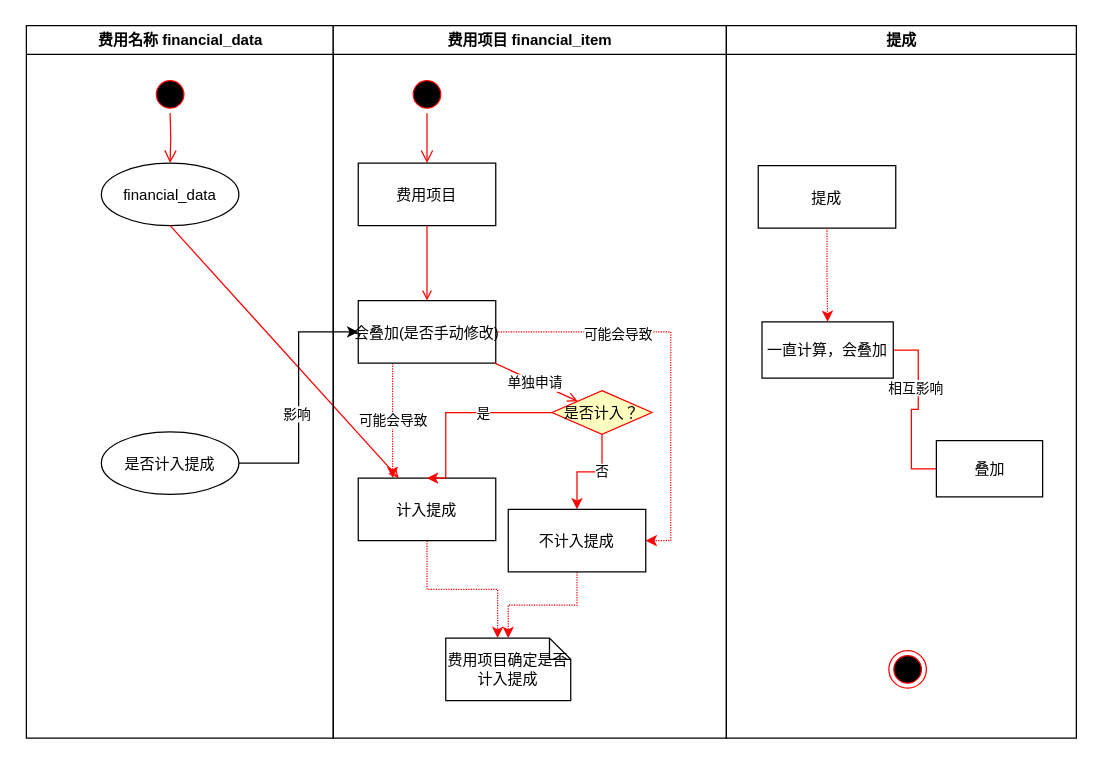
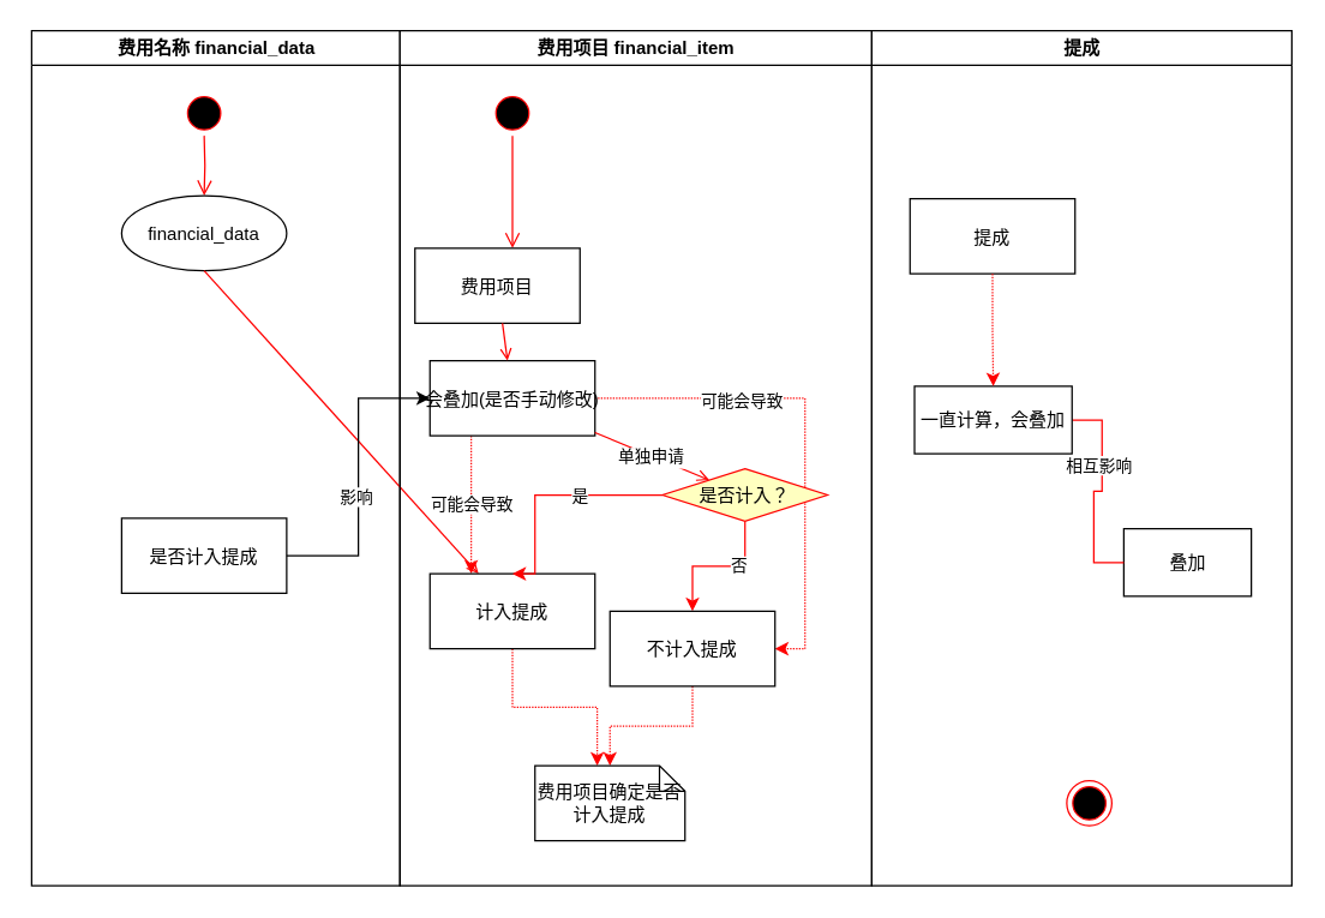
  <mxCell id="0" />
  <mxCell id="1" parent="0" />
  <mxCell id="2" value="费用名称 financial_data" style="swimlane;whiteSpace=wrap" parent="1" vertex="1"><mxGeometry x="20.5" y="20" width="245.5" height="570" as="geometry" /></mxCell>
  <mxCell id="3" value="" style="ellipse;shape=startState;fillColor=#000000;strokeColor=#ff0000;" parent="2" vertex="1"><mxGeometry x="100" y="40" width="30" height="30" as="geometry" /></mxCell>
  <mxCell id="4" value="" style="edgeStyle=elbowEdgeStyle;elbow=horizontal;verticalAlign=bottom;endArrow=open;endSize=8;strokeColor=#FF0000;endFill=1;rounded=0" parent="2" source="3" target="5" edge="1"><mxGeometry x="100" y="40" as="geometry"><mxPoint x="115" y="110" as="targetPoint" /></mxGeometry></mxCell>
  <mxCell id="5" value="financial_data" style="ellipse;" parent="2" vertex="1"><mxGeometry x="60" y="110" width="110" height="50" as="geometry" /></mxCell>
- <mxCell id="6" value="是否计入提成" style="ellipse;" parent="2" vertex="1"><mxGeometry x="60" y="325" width="110" height="50" as="geometry" /></mxCell>
+ <mxCell id="6" value="是否计入提成" style="" parent="2" vertex="1"><mxGeometry x="60" y="325" width="110" height="50" as="geometry" /></mxCell>
  <mxCell id="7" value="" style="endArrow=open;strokeColor=#FF0000;endFill=1;rounded=0;exitX=0.5;exitY=1;exitDx=0;exitDy=0;" parent="2" source="5" target="18" edge="1"><mxGeometry relative="1" as="geometry"><mxPoint x="115" y="270" as="sourcePoint" /></mxGeometry></mxCell>
  <mxCell id="8" value="费用项目 financial_item" style="swimlane;whiteSpace=wrap" parent="1" vertex="1"><mxGeometry x="266" y="20" width="314.5" height="570" as="geometry" /></mxCell>
  <mxCell id="9" value="" style="ellipse;shape=startState;fillColor=#000000;strokeColor=#ff0000;" parent="8" vertex="1"><mxGeometry x="60" y="40" width="30" height="30" as="geometry" /></mxCell>
  <mxCell id="10" value="" style="edgeStyle=elbowEdgeStyle;elbow=horizontal;verticalAlign=bottom;endArrow=open;endSize=8;strokeColor=#FF0000;endFill=1;rounded=0" parent="8" source="9" target="11" edge="1"><mxGeometry x="40" y="20" as="geometry"><mxPoint x="55" y="90" as="targetPoint" /></mxGeometry></mxCell>
- <mxCell id="11" value="费用项目" style="" parent="8" vertex="1"><mxGeometry x="20" y="110" width="110" height="50" as="geometry" /></mxCell>
+ <mxCell id="11" value="费用项目" style="" parent="8" vertex="1"><mxGeometry x="10" y="145" width="110" height="50" as="geometry" /></mxCell>
  <mxCell id="12" value="可能会导致" style="edgeStyle=orthogonalEdgeStyle;rounded=0;orthogonalLoop=1;jettySize=auto;html=1;exitX=0.25;exitY=1;exitDx=0;exitDy=0;entryX=0.25;entryY=0;entryDx=0;entryDy=0;strokeColor=#FF0000;dashed=1;dashPattern=1 1;" parent="8" source="15" target="18" edge="1"><mxGeometry relative="1" as="geometry" /></mxCell>
  <mxCell id="13" style="edgeStyle=orthogonalEdgeStyle;rounded=0;orthogonalLoop=1;jettySize=auto;html=1;exitX=1;exitY=0.5;exitDx=0;exitDy=0;entryX=1;entryY=0.5;entryDx=0;entryDy=0;dashed=1;dashPattern=1 1;strokeColor=#FF0000;" parent="8" source="15" target="25" edge="1"><mxGeometry relative="1" as="geometry" /></mxCell>
  <mxCell id="14" value="可能会导致" style="edgeLabel;html=1;align=center;verticalAlign=middle;resizable=0;points=[];" parent="13" vertex="1" connectable="0"><mxGeometry x="-0.404" y="-1" relative="1" as="geometry"><mxPoint as="offset" /></mxGeometry></mxCell>
  <mxCell id="15" value="会叠加(是否手动修改)" style="" parent="8" vertex="1"><mxGeometry x="20" y="220" width="110" height="50" as="geometry" /></mxCell>
  <mxCell id="16" value="" style="endArrow=open;strokeColor=#FF0000;endFill=1;rounded=0" parent="8" source="11" target="15" edge="1"><mxGeometry relative="1" as="geometry" /></mxCell>
  <mxCell id="17" style="edgeStyle=orthogonalEdgeStyle;rounded=0;orthogonalLoop=1;jettySize=auto;html=1;exitX=0.5;exitY=1;exitDx=0;exitDy=0;entryX=0;entryY=0;entryDx=41.5;entryDy=0;entryPerimeter=0;dashed=1;dashPattern=1 1;strokeColor=#FF0000;" parent="8" source="18" target="26" edge="1"><mxGeometry relative="1" as="geometry" /></mxCell>
  <mxCell id="18" value="计入提成" style="" parent="8" vertex="1"><mxGeometry x="20" y="362" width="110" height="50" as="geometry" /></mxCell>
  <mxCell id="19" value="是" style="edgeStyle=orthogonalEdgeStyle;rounded=0;orthogonalLoop=1;jettySize=auto;html=1;exitX=0;exitY=0.5;exitDx=0;exitDy=0;entryX=0.5;entryY=0;entryDx=0;entryDy=0;strokeColor=#FF0000;" parent="8" source="22" target="18" edge="1"><mxGeometry x="-0.279" relative="1" as="geometry"><Array as="points"><mxPoint x="90" y="310" /><mxPoint x="90" y="362" /></Array><mxPoint as="offset" /></mxGeometry></mxCell>
  <mxCell id="20" style="edgeStyle=orthogonalEdgeStyle;rounded=0;orthogonalLoop=1;jettySize=auto;html=1;exitX=0.5;exitY=1;exitDx=0;exitDy=0;entryX=0.5;entryY=0;entryDx=0;entryDy=0;strokeColor=#FF0000;" parent="8" source="22" target="25" edge="1"><mxGeometry relative="1" as="geometry" /></mxCell>
  <mxCell id="21" value="否" style="edgeLabel;html=1;align=center;verticalAlign=middle;resizable=0;points=[];" parent="20" vertex="1" connectable="0"><mxGeometry x="-0.268" y="-1" relative="1" as="geometry"><mxPoint as="offset" /></mxGeometry></mxCell>
- <mxCell id="22" value="是否计入？" style="rhombus;fillColor=#ffffc0;strokeColor=#ff0000;" parent="8" vertex="1"><mxGeometry x="175" y="292" width="80" height="35" as="geometry" /></mxCell>
+ <mxCell id="22" value="是否计入？" style="rhombus;fillColor=#ffffc0;strokeColor=#ff0000;" parent="8" vertex="1"><mxGeometry x="175" y="292" width="110" height="35" as="geometry" /></mxCell>
  <mxCell id="23" value="单独申请" style="endArrow=open;strokeColor=#FF0000;endFill=1;rounded=0" parent="8" source="15" target="22" edge="1"><mxGeometry relative="1" as="geometry" /></mxCell>
  <mxCell id="24" style="edgeStyle=orthogonalEdgeStyle;rounded=0;orthogonalLoop=1;jettySize=auto;html=1;exitX=0.5;exitY=1;exitDx=0;exitDy=0;entryX=0.5;entryY=0;entryDx=0;entryDy=0;entryPerimeter=0;dashed=1;dashPattern=1 1;strokeColor=#FF0000;" parent="8" source="25" target="26" edge="1"><mxGeometry relative="1" as="geometry" /></mxCell>
  <mxCell id="25" value="不计入提成" style="" parent="8" vertex="1"><mxGeometry x="140" y="387" width="110" height="50" as="geometry" /></mxCell>
  <mxCell id="26" value="费用项目确定是否计入提成" style="shape=note;whiteSpace=wrap;size=17" parent="8" vertex="1"><mxGeometry x="90" y="490" width="100" height="50" as="geometry" /></mxCell>
  <mxCell id="27" value="提成" style="swimlane;whiteSpace=wrap" parent="1" vertex="1"><mxGeometry x="580.5" y="20" width="280" height="570" as="geometry" /></mxCell>
  <mxCell id="28" value="" style="ellipse;shape=endState;fillColor=#000000;strokeColor=#ff0000" parent="27" vertex="1"><mxGeometry x="130" y="500" width="30" height="30" as="geometry" /></mxCell>
  <mxCell id="29" value="提成" style="" parent="27" vertex="1"><mxGeometry x="25.5" y="112" width="110" height="50" as="geometry" /></mxCell>
  <mxCell id="30" value="叠加" style="whiteSpace=wrap;html=1;" parent="27" vertex="1"><mxGeometry x="168" y="332" width="85" height="45" as="geometry" /></mxCell>
  <mxCell id="31" style="edgeStyle=orthogonalEdgeStyle;rounded=0;orthogonalLoop=1;jettySize=auto;html=1;exitX=1;exitY=0.5;exitDx=0;exitDy=0;entryX=0;entryY=0.5;entryDx=0;entryDy=0;" parent="1" source="6" target="15" edge="1"><mxGeometry relative="1" as="geometry" /></mxCell>
  <mxCell id="32" value="影响" style="edgeLabel;html=1;align=center;verticalAlign=middle;resizable=0;points=[];" parent="31" vertex="1" connectable="0"><mxGeometry x="-0.134" y="2" relative="1" as="geometry"><mxPoint as="offset" /></mxGeometry></mxCell>
  <mxCell id="33" style="edgeStyle=orthogonalEdgeStyle;rounded=0;orthogonalLoop=1;jettySize=auto;html=1;exitX=1;exitY=0.5;exitDx=0;exitDy=0;entryX=0;entryY=0.5;entryDx=0;entryDy=0;strokeColor=#FF0000;endArrow=none;endFill=0;" parent="1" source="35" target="30" edge="1"><mxGeometry relative="1" as="geometry" /></mxCell>
  <mxCell id="34" value="相互影响" style="edgeLabel;html=1;align=center;verticalAlign=middle;resizable=0;points=[];" parent="33" vertex="1" connectable="0"><mxGeometry x="-0.286" y="-3" relative="1" as="geometry"><mxPoint as="offset" /></mxGeometry></mxCell>
  <mxCell id="35" value="一直计算，会叠加" style="whiteSpace=wrap;html=1;" parent="1" vertex="1"><mxGeometry x="609" y="257" width="105" height="45" as="geometry" /></mxCell>
  <mxCell id="36" value="" style="edgeStyle=orthogonalEdgeStyle;rounded=0;orthogonalLoop=1;jettySize=auto;html=1;dashed=1;dashPattern=1 1;strokeColor=#FF0000;" parent="1" source="29" target="35" edge="1"><mxGeometry relative="1" as="geometry" /></mxCell>
